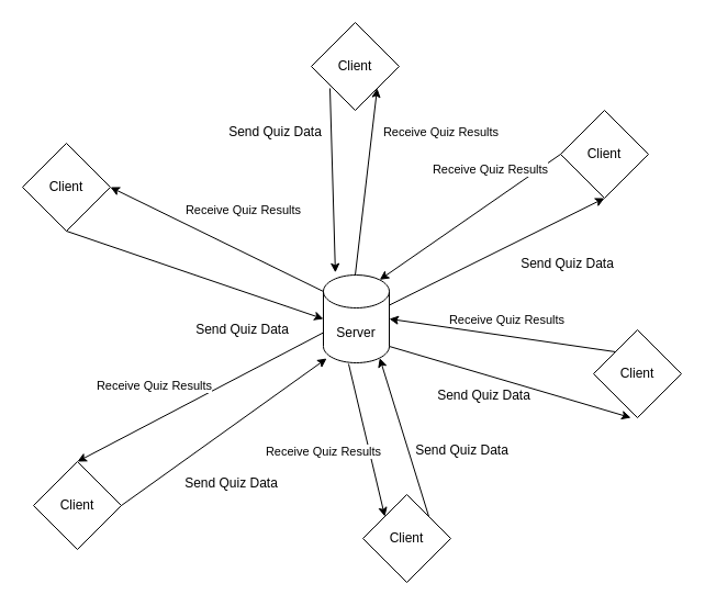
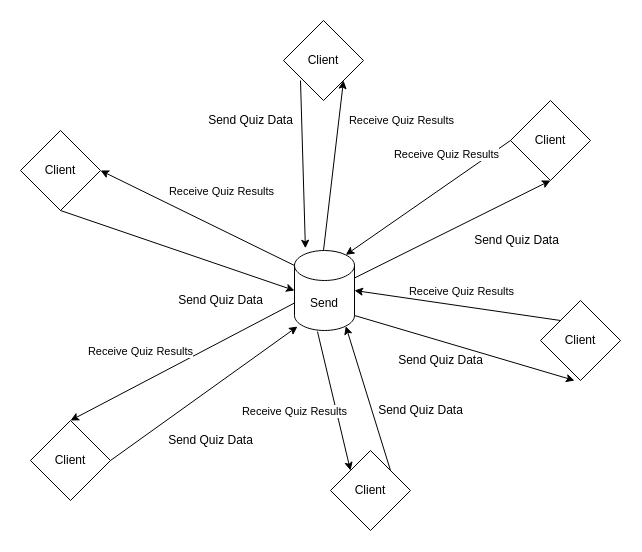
  <mxCell id="0" />
  <mxCell id="1" parent="0" />
  <mxCell id="2" value="&lt;div&gt;Client&lt;/div&gt;" style="rhombus;whiteSpace=wrap;html=1;" vertex="1" parent="1"><mxGeometry x="20" y="130" width="80" height="80" as="geometry" /></mxCell>
- <mxCell id="3" value="Server" style="shape=cylinder3;whiteSpace=wrap;html=1;boundedLbl=1;backgroundOutline=1;size=15;" vertex="1" parent="1"><mxGeometry x="294" y="250" width="60" height="80" as="geometry" /></mxCell>
+ <mxCell id="3" value="Send" style="shape=cylinder3;whiteSpace=wrap;html=1;boundedLbl=1;backgroundOutline=1;size=15;" vertex="1" parent="1"><mxGeometry x="294" y="250" width="60" height="80" as="geometry" /></mxCell>
  <mxCell id="4" value="&lt;div&gt;Client&lt;/div&gt;" style="rhombus;whiteSpace=wrap;html=1;" vertex="1" parent="1"><mxGeometry x="30" y="420" width="80" height="80" as="geometry" /></mxCell>
  <mxCell id="5" value="&lt;div&gt;Client&lt;/div&gt;" style="rhombus;whiteSpace=wrap;html=1;" vertex="1" parent="1"><mxGeometry x="330" y="450" width="80" height="80" as="geometry" /></mxCell>
  <mxCell id="6" value="&lt;div&gt;Client&lt;/div&gt;" style="rhombus;whiteSpace=wrap;html=1;" vertex="1" parent="1"><mxGeometry x="540" y="300" width="80" height="80" as="geometry" /></mxCell>
  <mxCell id="7" value="&lt;div&gt;Client&lt;/div&gt;" style="rhombus;whiteSpace=wrap;html=1;" vertex="1" parent="1"><mxGeometry x="510" y="100" width="80" height="80" as="geometry" /></mxCell>
  <mxCell id="8" value="&lt;div&gt;Client&lt;/div&gt;" style="rhombus;whiteSpace=wrap;html=1;" vertex="1" parent="1"><mxGeometry x="283" y="20" width="80" height="80" as="geometry" /></mxCell>
  <mxCell id="9" value="" style="endArrow=classic;html=1;exitX=0.5;exitY=1;exitDx=0;exitDy=0;entryX=0;entryY=0.5;entryDx=0;entryDy=0;entryPerimeter=0;" edge="1" parent="1" source="2" target="3"><mxGeometry width="50" height="50" relative="1" as="geometry"><mxPoint x="180" y="330" as="sourcePoint" /><mxPoint x="230" y="280" as="targetPoint" /></mxGeometry></mxCell>
  <mxCell id="10" value="Send Quiz Data" style="text;html=1;align=center;verticalAlign=middle;resizable=0;points=[];autosize=1;" vertex="1" parent="1"><mxGeometry x="170" y="290" width="100" height="20" as="geometry" /></mxCell>
  <mxCell id="11" value="" style="endArrow=classic;html=1;exitX=0;exitY=0;exitDx=0;exitDy=15;exitPerimeter=0;entryX=1;entryY=0.5;entryDx=0;entryDy=0;" edge="1" parent="1" source="3" target="2"><mxGeometry width="50" height="50" relative="1" as="geometry"><mxPoint x="240" y="250" as="sourcePoint" /><mxPoint x="290" y="200" as="targetPoint" /></mxGeometry></mxCell>
  <mxCell id="12" value="&lt;div&gt;Receive Quiz Results&lt;/div&gt;" style="edgeLabel;html=1;align=center;verticalAlign=middle;resizable=0;points=[];" vertex="1" connectable="0" parent="11"><mxGeometry x="-0.16" y="-3" relative="1" as="geometry"><mxPoint x="6.41" y="-32.28" as="offset" /></mxGeometry></mxCell>
  <mxCell id="13" value="" style="endArrow=classic;html=1;exitX=1;exitY=0.5;exitDx=0;exitDy=0;entryX=0.05;entryY=0.95;entryDx=0;entryDy=0;entryPerimeter=0;" edge="1" parent="1" source="4" target="3"><mxGeometry width="50" height="50" relative="1" as="geometry"><mxPoint y="260" as="sourcePoint" x="-90" /><mxPoint x="144" y="340" as="targetPoint" /></mxGeometry></mxCell>
  <mxCell id="14" value="Send Quiz Data" style="text;html=1;align=center;verticalAlign=middle;resizable=0;points=[];autosize=1;" vertex="1" parent="1"><mxGeometry x="160" y="430" width="100" height="20" as="geometry" /></mxCell>
  <mxCell id="15" value="" style="endArrow=classic;html=1;exitX=0;exitY=0;exitDx=0;exitDy=52.5;exitPerimeter=0;entryX=0.5;entryY=0;entryDx=0;entryDy=0;" edge="1" parent="1" source="3" target="4"><mxGeometry width="50" height="50" relative="1" as="geometry"><mxPoint x="167" y="347.5" as="sourcePoint" /><mxPoint x="-27" y="252.5" as="targetPoint" /></mxGeometry></mxCell>
  <mxCell id="16" value="&lt;div&gt;Receive Quiz Results&lt;/div&gt;" style="edgeLabel;html=1;align=center;verticalAlign=middle;resizable=0;points=[];" vertex="1" connectable="0" parent="15"><mxGeometry x="-0.16" y="-3" relative="1" as="geometry"><mxPoint x="-58.74" y="0.92" as="offset" /></mxGeometry></mxCell>
  <mxCell id="17" value="" style="endArrow=classic;html=1;exitX=0.383;exitY=1.013;exitDx=0;exitDy=0;entryX=0;entryY=0;entryDx=0;entryDy=0;exitPerimeter=0;" edge="1" parent="1" source="3" target="5"><mxGeometry width="50" height="50" relative="1" as="geometry"><mxPoint x="300" y="410" as="sourcePoint" /><mxPoint x="534" y="490" as="targetPoint" /></mxGeometry></mxCell>
  <mxCell id="18" value="Send Quiz Data" style="text;html=1;align=center;verticalAlign=middle;resizable=0;points=[];autosize=1;" vertex="1" parent="1"><mxGeometry x="370" y="400" width="100" height="20" as="geometry" /></mxCell>
  <mxCell id="19" value="" style="endArrow=classic;html=1;exitX=1;exitY=0;exitDx=0;exitDy=0;entryX=0.855;entryY=1;entryDx=0;entryDy=-4.35;entryPerimeter=0;" edge="1" parent="1" source="5" target="3"><mxGeometry width="50" height="50" relative="1" as="geometry"><mxPoint x="534" y="465" as="sourcePoint" /><mxPoint x="340" y="370" as="targetPoint" /></mxGeometry></mxCell>
  <mxCell id="20" value="&lt;div&gt;Receive Quiz Results&lt;/div&gt;" style="edgeLabel;html=1;align=center;verticalAlign=middle;resizable=0;points=[];" vertex="1" connectable="0" parent="19"><mxGeometry x="-0.16" y="-3" relative="1" as="geometry"><mxPoint x="-80.23" y="1.07" as="offset" /></mxGeometry></mxCell>
  <mxCell id="21" value="" style="endArrow=classic;html=1;exitX=1;exitY=1;exitDx=0;exitDy=-15;entryX=0.425;entryY=1;entryDx=0;entryDy=0;entryPerimeter=0;exitPerimeter=0;" edge="1" parent="1" source="3" target="6"><mxGeometry width="50" height="50" relative="1" as="geometry"><mxPoint x="350" y="310" as="sourcePoint" /><mxPoint x="584" y="390" as="targetPoint" /></mxGeometry></mxCell>
  <mxCell id="22" value="Send Quiz Data" style="text;html=1;align=center;verticalAlign=middle;resizable=0;points=[];autosize=1;" vertex="1" parent="1"><mxGeometry x="390" y="350" width="100" height="20" as="geometry" /></mxCell>
  <mxCell id="23" value="" style="endArrow=classic;html=1;exitX=0;exitY=0;exitDx=0;exitDy=0;entryX=1;entryY=0.5;entryDx=0;entryDy=0;entryPerimeter=0;" edge="1" parent="1" source="6" target="3"><mxGeometry width="50" height="50" relative="1" as="geometry"><mxPoint x="584" y="365" as="sourcePoint" /><mxPoint x="390" y="270" as="targetPoint" /></mxGeometry></mxCell>
  <mxCell id="24" value="&lt;div&gt;Receive Quiz Results&lt;/div&gt;" style="edgeLabel;html=1;align=center;verticalAlign=middle;resizable=0;points=[];" vertex="1" connectable="0" parent="23"><mxGeometry x="-0.16" y="-3" relative="1" as="geometry"><mxPoint x="-14.34" y="-14.49" as="offset" /></mxGeometry></mxCell>
  <mxCell id="25" value="" style="endArrow=classic;html=1;exitX=1;exitY=0;exitDx=0;exitDy=27.5;entryX=0.5;entryY=1;entryDx=0;entryDy=0;exitPerimeter=0;" edge="1" parent="1" source="3" target="7"><mxGeometry width="50" height="50" relative="1" as="geometry"><mxPoint x="360" y="195" as="sourcePoint" /><mxPoint x="580" y="260" as="targetPoint" /></mxGeometry></mxCell>
  <mxCell id="26" value="Send Quiz Data" style="text;html=1;align=center;verticalAlign=middle;resizable=0;points=[];autosize=1;" vertex="1" parent="1"><mxGeometry x="466" y="230" width="100" height="20" as="geometry" /></mxCell>
  <mxCell id="27" value="" style="endArrow=classic;html=1;exitX=0;exitY=0.5;exitDx=0;exitDy=0;entryX=0.855;entryY=0;entryDx=0;entryDy=4.35;entryPerimeter=0;" edge="1" parent="1" source="7" target="3"><mxGeometry width="50" height="50" relative="1" as="geometry"><mxPoint x="566" y="200" as="sourcePoint" /><mxPoint x="360" y="170" as="targetPoint" /></mxGeometry></mxCell>
  <mxCell id="28" value="&lt;div&gt;Receive Quiz Results&lt;/div&gt;" style="edgeLabel;html=1;align=center;verticalAlign=middle;resizable=0;points=[];" vertex="1" connectable="0" parent="27"><mxGeometry x="-0.16" y="-3" relative="1" as="geometry"><mxPoint x="6.41" y="-32.28" as="offset" /></mxGeometry></mxCell>
  <mxCell id="29" value="" style="endArrow=classic;html=1;entryX=0.182;entryY=-0.028;entryDx=0;entryDy=0;entryPerimeter=0;" edge="1" parent="1" target="3"><mxGeometry width="50" height="50" relative="1" as="geometry"><mxPoint x="300" y="80" as="sourcePoint" /><mxPoint x="400" y="180" as="targetPoint" /></mxGeometry></mxCell>
  <mxCell id="30" value="Send Quiz Data" style="text;html=1;align=center;verticalAlign=middle;resizable=0;points=[];autosize=1;" vertex="1" parent="1"><mxGeometry x="200" y="110" width="100" height="20" as="geometry" /></mxCell>
  <mxCell id="31" value="" style="endArrow=classic;html=1;entryX=1;entryY=1;entryDx=0;entryDy=0;" edge="1" parent="1" target="8"><mxGeometry width="50" height="50" relative="1" as="geometry"><mxPoint x="323" y="250" as="sourcePoint" /><mxPoint x="124" y="220" as="targetPoint" /></mxGeometry></mxCell>
  <mxCell id="32" value="&lt;div&gt;Receive Quiz Results&lt;/div&gt;" style="edgeLabel;html=1;align=center;verticalAlign=middle;resizable=0;points=[];" vertex="1" connectable="0" parent="31"><mxGeometry x="-0.16" y="-3" relative="1" as="geometry"><mxPoint x="65.64" y="-59.08" as="offset" /></mxGeometry></mxCell>
